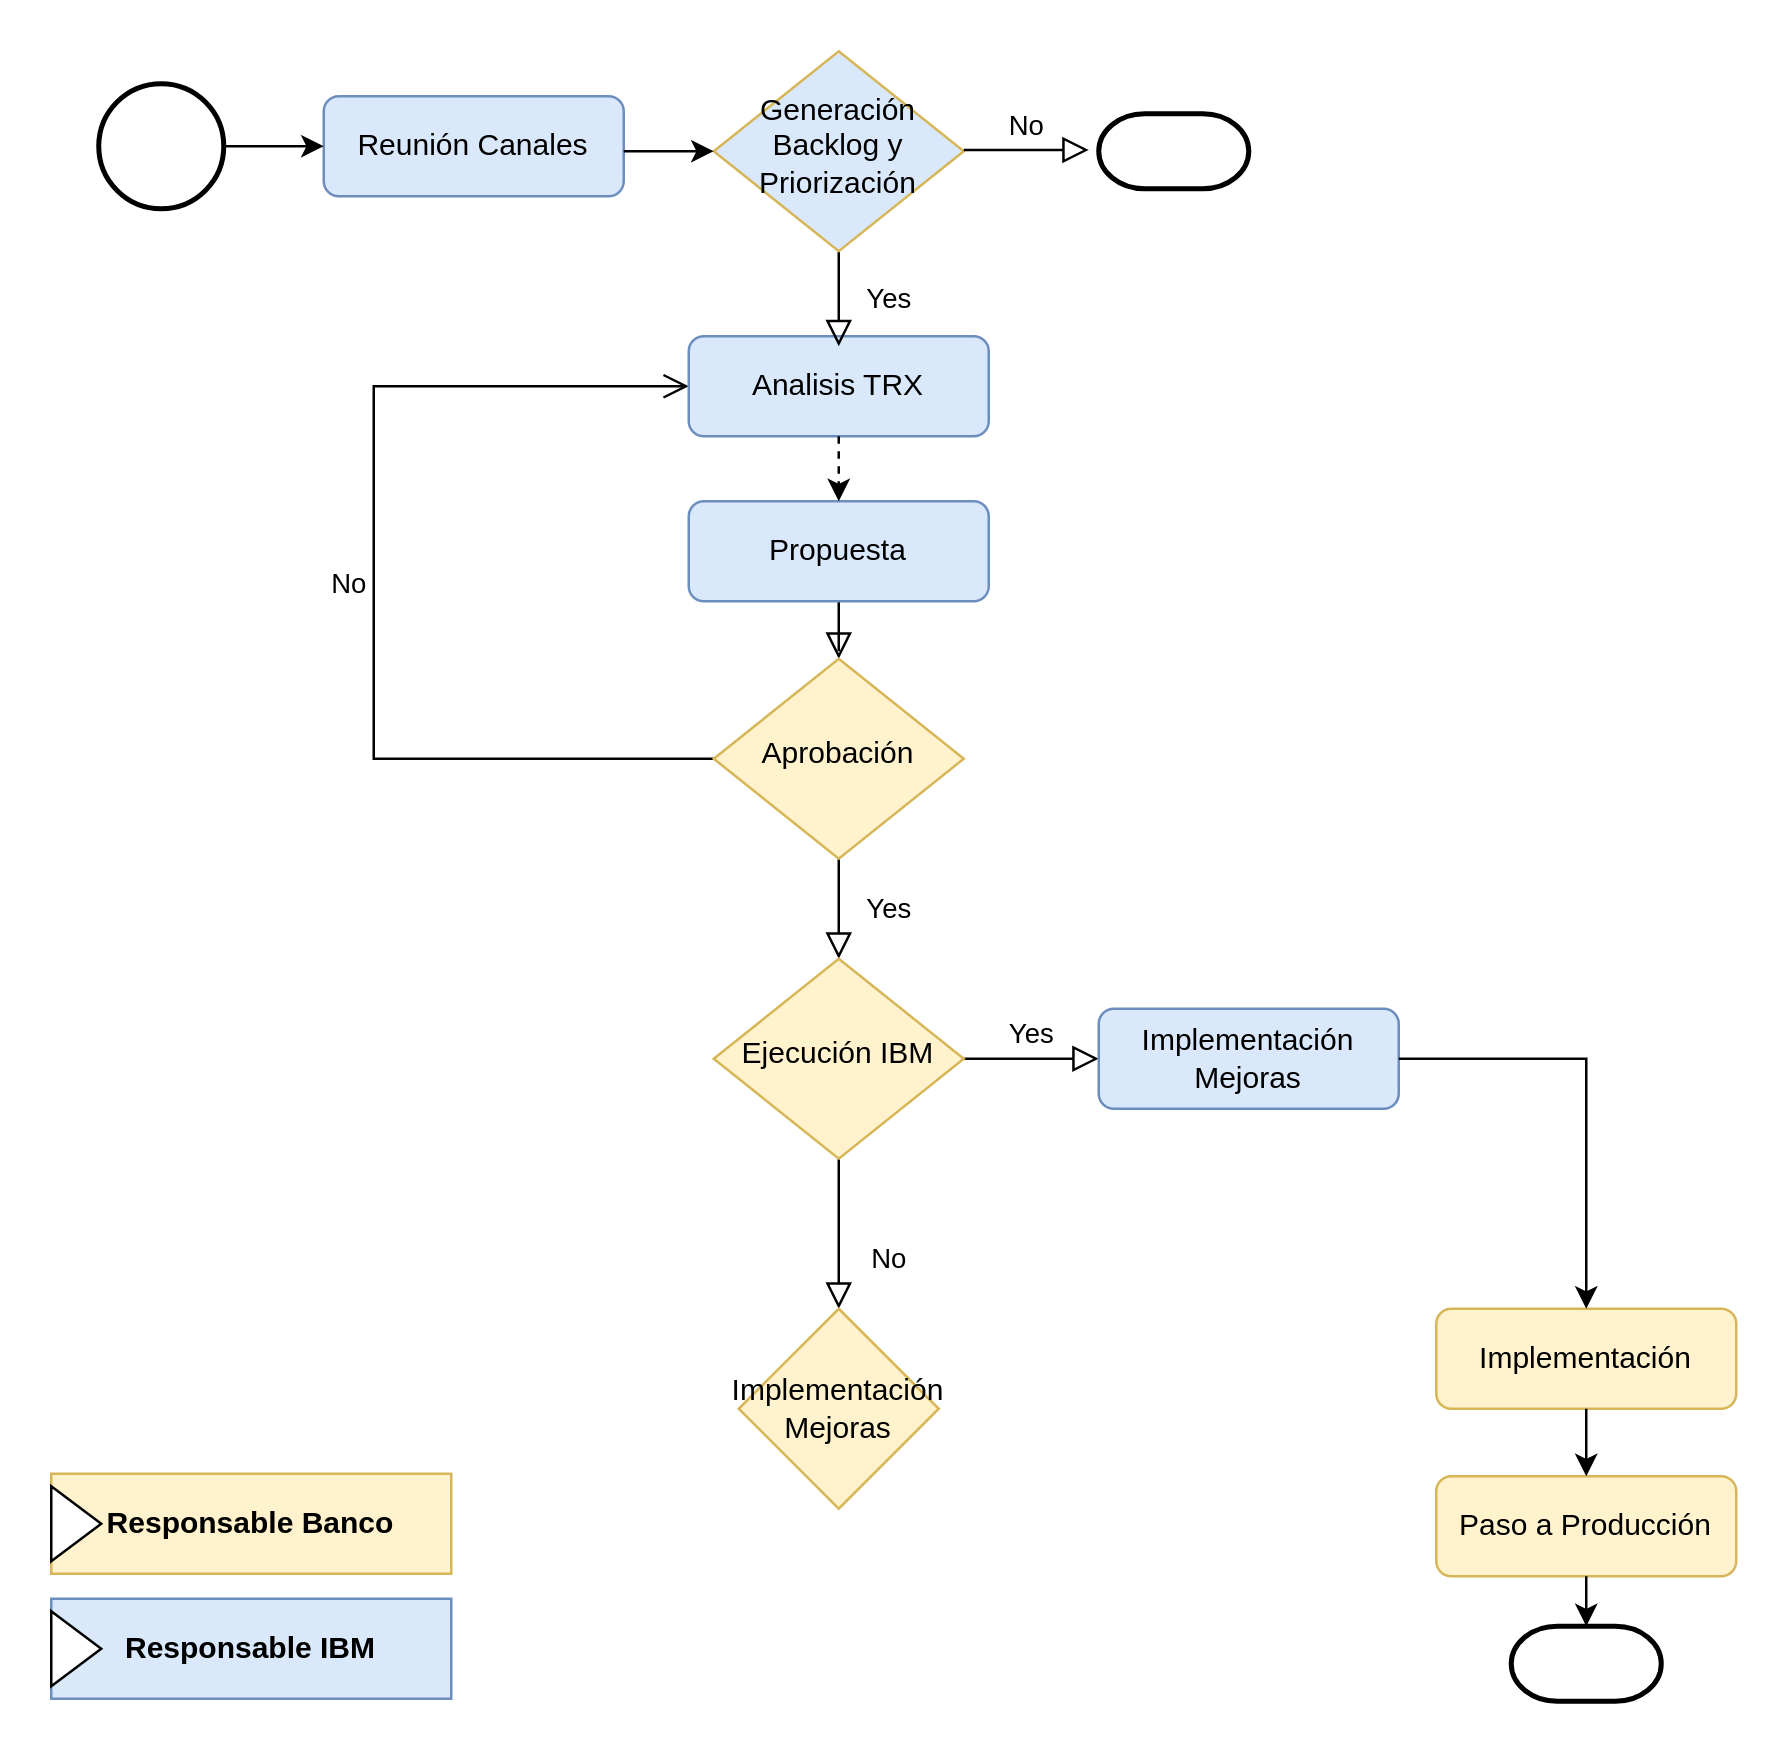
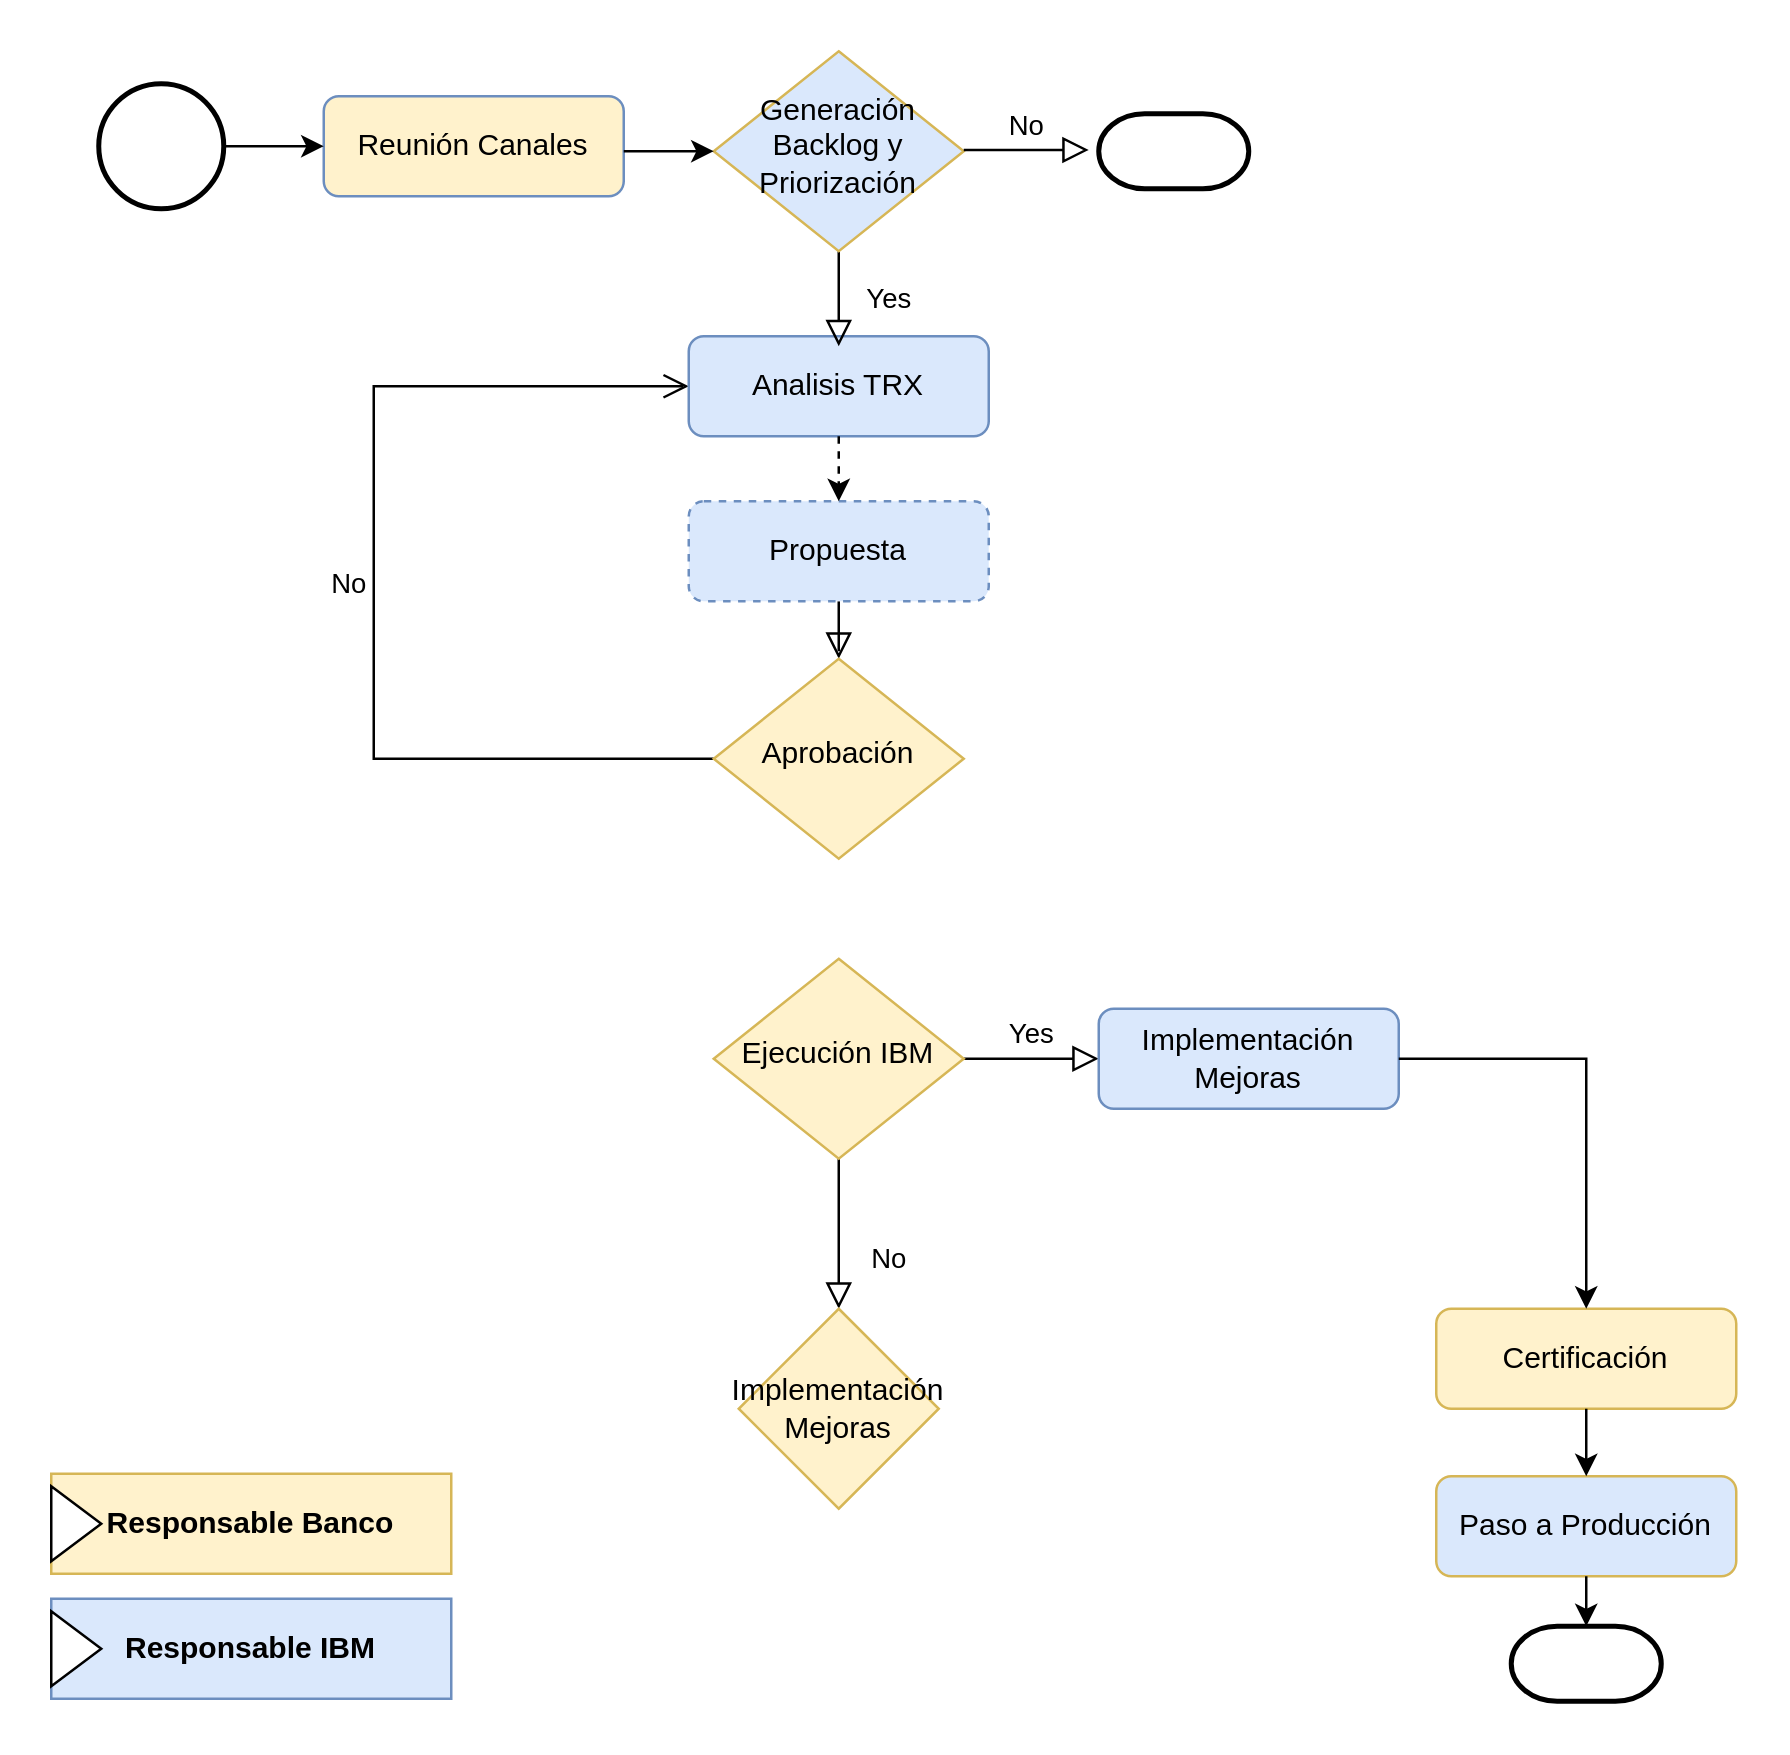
  <mxCell id="0" />
  <mxCell id="1" parent="0" />
  <mxCell id="2" value="" style="rounded=0;html=1;jettySize=auto;orthogonalLoop=1;fontSize=11;endArrow=block;endFill=0;endSize=8;strokeWidth=1;shadow=0;labelBackgroundColor=none;edgeStyle=orthogonalEdgeStyle;" parent="1" source="3" target="6" edge="1"><mxGeometry relative="1" as="geometry" /></mxCell>
- <mxCell id="3" value="Propuesta" style="rounded=1;whiteSpace=wrap;html=1;fontSize=12;glass=0;strokeWidth=1;shadow=0;fillColor=#dae8fc;strokeColor=#6c8ebf;" parent="1" vertex="1"><mxGeometry x="275" y="200" width="120" height="40" as="geometry" /></mxCell>
- <mxCell id="4" value="Yes" style="rounded=0;html=1;jettySize=auto;orthogonalLoop=1;fontSize=11;endArrow=block;endFill=0;endSize=8;strokeWidth=1;shadow=0;labelBackgroundColor=none;edgeStyle=orthogonalEdgeStyle;" parent="1" source="6" target="9" edge="1"><mxGeometry y="20" relative="1" as="geometry"><mxPoint as="offset" /></mxGeometry></mxCell>
+ <mxCell id="3" value="Propuesta" style="rounded=1;whiteSpace=wrap;html=1;fontSize=12;glass=0;strokeWidth=1;shadow=0;fillColor=#dae8fc;strokeColor=#6c8ebf;dashed=1;" parent="1" vertex="1"><mxGeometry x="275" y="200" width="120" height="40" as="geometry" /></mxCell>
  <mxCell id="5" value="No" style="edgeStyle=orthogonalEdgeStyle;rounded=0;html=1;jettySize=auto;orthogonalLoop=1;fontSize=11;endArrow=open;endFill=0;endSize=8;strokeWidth=1;shadow=0;labelBackgroundColor=none;exitX=0;exitY=0.5;exitDx=0;exitDy=0;entryX=0;entryY=0.5;entryDx=0;entryDy=0;" parent="1" source="6" target="13" edge="1"><mxGeometry y="10" relative="1" as="geometry"><mxPoint as="offset" /><mxPoint x="149" y="150" as="targetPoint" /><Array as="points"><mxPoint x="149" y="303" /><mxPoint x="149" y="154" /></Array></mxGeometry></mxCell>
  <mxCell id="6" value="Aprobación" style="rhombus;whiteSpace=wrap;html=1;shadow=0;fontFamily=Helvetica;fontSize=12;align=center;strokeWidth=1;spacing=6;spacingTop=-4;fillColor=#fff2cc;strokeColor=#d6b656;" parent="1" vertex="1"><mxGeometry x="285" y="263" width="100" height="80" as="geometry" /></mxCell>
  <mxCell id="7" value="No" style="rounded=0;html=1;jettySize=auto;orthogonalLoop=1;fontSize=11;endArrow=block;endFill=0;endSize=8;strokeWidth=1;shadow=0;labelBackgroundColor=none;edgeStyle=orthogonalEdgeStyle;entryX=0.5;entryY=0;entryDx=0;entryDy=0;" parent="1" source="9" target="32" edge="1"><mxGeometry x="0.333" y="20" relative="1" as="geometry"><mxPoint as="offset" /><mxPoint x="225" y="500" as="targetPoint" /></mxGeometry></mxCell>
  <mxCell id="8" value="Yes" style="edgeStyle=orthogonalEdgeStyle;rounded=0;html=1;jettySize=auto;orthogonalLoop=1;fontSize=11;endArrow=block;endFill=0;endSize=8;strokeWidth=1;shadow=0;labelBackgroundColor=none;" parent="1" source="9" target="10" edge="1"><mxGeometry y="10" relative="1" as="geometry"><mxPoint as="offset" /></mxGeometry></mxCell>
  <mxCell id="9" value="Ejecución IBM" style="rhombus;whiteSpace=wrap;html=1;shadow=0;fontFamily=Helvetica;fontSize=12;align=center;strokeWidth=1;spacing=6;spacingTop=-4;fillColor=#fff2cc;strokeColor=#d6b656;" parent="1" vertex="1"><mxGeometry x="285" y="383" width="100" height="80" as="geometry" /></mxCell>
  <mxCell id="10" value="Implementación Mejoras" style="rounded=1;whiteSpace=wrap;html=1;fontSize=12;glass=0;strokeWidth=1;shadow=0;fillColor=#dae8fc;strokeColor=#6c8ebf;" parent="1" vertex="1"><mxGeometry x="439" y="403" width="120" height="40" as="geometry" /></mxCell>
- <mxCell id="11" value="Implementación" style="rounded=1;whiteSpace=wrap;html=1;fontSize=12;glass=0;strokeWidth=1;shadow=0;fillColor=#fff2cc;strokeColor=#d6b656;" parent="1" vertex="1"><mxGeometry x="574" y="523" width="120" height="40" as="geometry" /></mxCell>
- <mxCell id="12" value="Reunión Canales" style="rounded=1;whiteSpace=wrap;html=1;fontSize=12;glass=0;strokeWidth=1;shadow=0;fillColor=#dae8fc;strokeColor=#6c8ebf;" parent="1" vertex="1"><mxGeometry x="129" y="38" width="120" height="40" as="geometry" /></mxCell>
+ <mxCell id="11" value="Certificación" style="rounded=1;whiteSpace=wrap;html=1;fontSize=12;glass=0;strokeWidth=1;shadow=0;fillColor=#fff2cc;strokeColor=#d6b656;" parent="1" vertex="1"><mxGeometry x="574" y="523" width="120" height="40" as="geometry" /></mxCell>
+ <mxCell id="12" value="Reunión Canales" style="rounded=1;whiteSpace=wrap;html=1;fontSize=12;glass=0;strokeWidth=1;shadow=0;fillColor=#fff2cc;strokeColor=#6c8ebf;" parent="1" vertex="1"><mxGeometry x="129" y="38" width="120" height="40" as="geometry" /></mxCell>
  <mxCell id="13" value="Analisis TRX" style="rounded=1;whiteSpace=wrap;html=1;fontSize=12;glass=0;strokeWidth=1;shadow=0;fillColor=#dae8fc;strokeColor=#6c8ebf;" parent="1" vertex="1"><mxGeometry x="275" y="134" width="120" height="40" as="geometry" /></mxCell>
  <mxCell id="14" style="edgeStyle=orthogonalEdgeStyle;rounded=0;orthogonalLoop=1;jettySize=auto;html=1;exitX=0.5;exitY=1;exitDx=0;exitDy=0;" parent="1" edge="1"><mxGeometry relative="1" as="geometry"><mxPoint x="634" y="80" as="sourcePoint" /><mxPoint x="634" y="80" as="targetPoint" /></mxGeometry></mxCell>
  <mxCell id="15" value="" style="strokeWidth=2;html=1;shape=mxgraph.flowchart.terminator;whiteSpace=wrap;labelBackgroundColor=#FFFF99;" parent="1" vertex="1"><mxGeometry x="604" y="650" width="60" height="30" as="geometry" /></mxCell>
  <mxCell id="16" value="&lt;b&gt;Responsable Banco&lt;/b&gt;" style="html=1;whiteSpace=wrap;container=1;recursiveResize=0;collapsible=0;labelBackgroundColor=none;fillColor=#fff2cc;strokeColor=#d6b656;" parent="1" vertex="1"><mxGeometry x="20" y="589" width="160" height="40" as="geometry" /></mxCell>
  <mxCell id="17" value="" style="triangle;html=1;whiteSpace=wrap;labelBackgroundColor=#FFFF99;" parent="16" vertex="1"><mxGeometry y="5" width="20" height="30" as="geometry" /></mxCell>
  <mxCell id="18" value="&lt;b&gt;Responsable IBM&lt;/b&gt;" style="html=1;whiteSpace=wrap;container=1;recursiveResize=0;collapsible=0;labelBackgroundColor=none;fillColor=#dae8fc;strokeColor=#6c8ebf;" parent="1" vertex="1"><mxGeometry x="20" y="639" width="160" height="40" as="geometry" /></mxCell>
  <mxCell id="19" value="" style="triangle;html=1;whiteSpace=wrap;labelBackgroundColor=#FFFF99;" parent="18" vertex="1"><mxGeometry y="5" width="20" height="30" as="geometry" /></mxCell>
  <mxCell id="20" value="Yes" style="rounded=0;html=1;jettySize=auto;orthogonalLoop=1;fontSize=11;endArrow=block;endFill=0;endSize=8;strokeWidth=1;shadow=0;labelBackgroundColor=none;edgeStyle=orthogonalEdgeStyle;" parent="1" source="21" edge="1"><mxGeometry y="20" relative="1" as="geometry"><mxPoint as="offset" /><mxPoint x="335" y="138" as="targetPoint" /></mxGeometry></mxCell>
  <mxCell id="21" value="Generación Backlog y Priorización" style="rhombus;whiteSpace=wrap;html=1;shadow=0;fontFamily=Helvetica;fontSize=12;align=center;strokeWidth=1;spacing=6;spacingTop=-4;fillColor=#dae8fc;strokeColor=#d6b656;" parent="1" vertex="1"><mxGeometry x="285" y="20" width="100" height="80" as="geometry" /></mxCell>
  <mxCell id="22" value="" style="endArrow=classic;html=1;rounded=0;entryX=0;entryY=0.5;entryDx=0;entryDy=0;" parent="1" target="21" edge="1"><mxGeometry width="50" height="50" relative="1" as="geometry"><mxPoint x="249" y="60" as="sourcePoint" /><mxPoint x="299" y="10" as="targetPoint" /></mxGeometry></mxCell>
  <mxCell id="23" value="No" style="edgeStyle=orthogonalEdgeStyle;rounded=0;html=1;jettySize=auto;orthogonalLoop=1;fontSize=11;endArrow=block;endFill=0;endSize=8;strokeWidth=1;shadow=0;labelBackgroundColor=none;" parent="1" edge="1"><mxGeometry y="10" relative="1" as="geometry"><mxPoint as="offset" /><mxPoint x="385" y="59.5" as="sourcePoint" /><mxPoint x="435" y="59.5" as="targetPoint" /></mxGeometry></mxCell>
  <mxCell id="24" value="" style="strokeWidth=2;html=1;shape=mxgraph.flowchart.terminator;whiteSpace=wrap;labelBackgroundColor=#FFFF99;" parent="1" vertex="1"><mxGeometry x="439" y="45" width="60" height="30" as="geometry" /></mxCell>
  <mxCell id="25" value="" style="endArrow=classic;html=1;rounded=0;exitX=0.5;exitY=1;exitDx=0;exitDy=0;entryX=0.5;entryY=0;entryDx=0;entryDy=0;dashed=1;" parent="1" source="13" target="3" edge="1"><mxGeometry width="50" height="50" relative="1" as="geometry"><mxPoint x="399" y="380" as="sourcePoint" /><mxPoint x="449" y="330" as="targetPoint" /></mxGeometry></mxCell>
- <mxCell id="26" value="Paso a Producción" style="rounded=1;whiteSpace=wrap;html=1;fontSize=12;glass=0;strokeWidth=1;shadow=0;fillColor=#fff2cc;strokeColor=#d6b656;" parent="1" vertex="1"><mxGeometry x="574" y="590" width="120" height="40" as="geometry" /></mxCell>
+ <mxCell id="26" value="Paso a Producción" style="rounded=1;whiteSpace=wrap;html=1;fontSize=12;glass=0;strokeWidth=1;shadow=0;fillColor=#dae8fc;strokeColor=#d6b656;" parent="1" vertex="1"><mxGeometry x="574" y="590" width="120" height="40" as="geometry" /></mxCell>
  <mxCell id="27" value="" style="strokeWidth=2;html=1;shape=mxgraph.flowchart.start_2;whiteSpace=wrap;labelBackgroundColor=none;" parent="1" vertex="1"><mxGeometry x="39" y="33" width="50" height="50" as="geometry" /></mxCell>
  <mxCell id="28" value="" style="endArrow=classic;html=1;rounded=0;exitX=1;exitY=0.5;exitDx=0;exitDy=0;exitPerimeter=0;entryX=0;entryY=0.5;entryDx=0;entryDy=0;" parent="1" source="27" target="12" edge="1"><mxGeometry width="50" height="50" relative="1" as="geometry"><mxPoint x="399" y="380" as="sourcePoint" /><mxPoint x="449" y="330" as="targetPoint" /></mxGeometry></mxCell>
  <mxCell id="29" value="" style="edgeStyle=segmentEdgeStyle;endArrow=classic;html=1;rounded=0;exitX=1;exitY=0.5;exitDx=0;exitDy=0;entryX=0.5;entryY=0;entryDx=0;entryDy=0;" parent="1" source="10" target="11" edge="1"><mxGeometry width="50" height="50" relative="1" as="geometry"><mxPoint x="529" y="380" as="sourcePoint" /><mxPoint x="579" y="330" as="targetPoint" /></mxGeometry></mxCell>
  <mxCell id="30" value="" style="endArrow=classic;html=1;rounded=0;exitX=0.5;exitY=1;exitDx=0;exitDy=0;entryX=0.5;entryY=0;entryDx=0;entryDy=0;" parent="1" source="11" target="26" edge="1"><mxGeometry width="50" height="50" relative="1" as="geometry"><mxPoint x="529" y="380" as="sourcePoint" /><mxPoint x="579" y="330" as="targetPoint" /></mxGeometry></mxCell>
  <mxCell id="31" value="" style="endArrow=classic;html=1;rounded=0;exitX=0.5;exitY=1;exitDx=0;exitDy=0;entryX=0.5;entryY=0;entryDx=0;entryDy=0;entryPerimeter=0;" parent="1" source="26" target="15" edge="1"><mxGeometry width="50" height="50" relative="1" as="geometry"><mxPoint x="529" y="380" as="sourcePoint" /><mxPoint x="579" y="330" as="targetPoint" /></mxGeometry></mxCell>
  <mxCell id="32" value="Implementación Mejoras" style="rhombus;whiteSpace=wrap;html=1;labelBackgroundColor=none;fillColor=#fff2cc;strokeColor=#d6b656;" parent="1" vertex="1"><mxGeometry x="295" y="523" width="80" height="80" as="geometry" /></mxCell>
